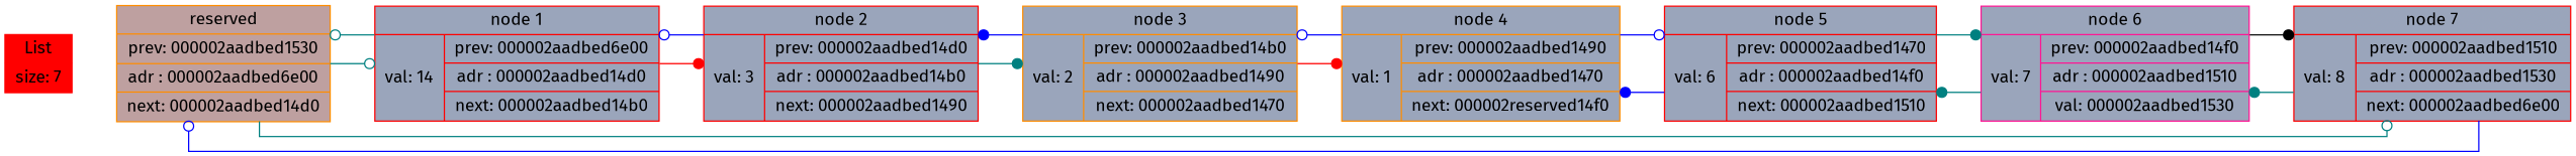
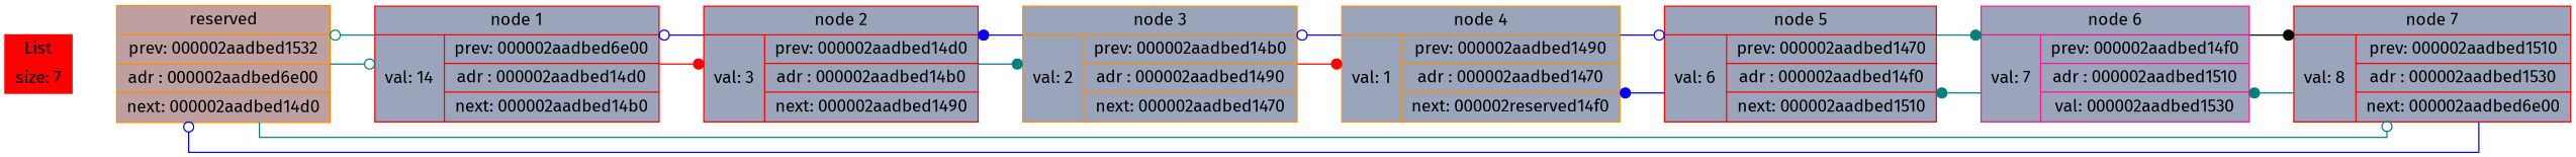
  digraph {
    fontname="Fira Sans"
    rankdir=LR
    splines=ortho
    node [color=red fontname="Fira Sans" shape=record style=filled fillcolor="#9AA5BB"]
    edge [fontname="Fira Sans" arrowhead=dot constraint=false]
    n1 [label="List | size: 7 " fillcolor=""]
-   n2 [color=darkorange fillcolor="#BEA0A0" label="reserved|prev: 000002aadbed1530|adr : 000002aadbed6e00|next: 000002aadbed14d0"]
+   n2 [color=darkorange fillcolor="#BEA0A0" label="reserved|prev: 000002aadbed1532|adr : 000002aadbed6e00|next: 000002aadbed14d0"]
    n3 [label="node 1|{val: 14|{prev: 000002aadbed6e00|adr : 000002aadbed14d0|next: 000002aadbed14b0}}"]
    n4 [label="node 7|{val: 8|{prev: 000002aadbed1510|adr : 000002aadbed1530|next: 000002aadbed6e00}}"]
    n5 [label="node 2|{val: 3|{prev: 000002aadbed14d0|adr : 000002aadbed14b0|next: 000002aadbed1490}}"]
    n6 [color=deeppink label="node 6|{val: 7|{prev: 000002aadbed14f0|adr : 000002aadbed1510|val: 000002aadbed1530}}"]
    n7 [color=darkorange label="node 3|{val: 2|{prev: 000002aadbed14b0|adr : 000002aadbed1490|next: 000002aadbed1470}}"]
    n8 [label="node 5|{val: 6|{prev: 000002aadbed1470|adr : 000002aadbed14f0|next: 000002aadbed1510}}"]
    n9 [color=darkorange label="node 4|{val: 1|{prev: 000002aadbed1490|adr : 000002aadbed1470|next: 000002reserved14f0}}"]
    n1 -> n2 [style=invis weight=100 arrowhead="" constraint=""]
    n2 -> n3 [style=invis weight=100 arrowhead="" constraint=""]
    n2 -> n3 [arrowhead=odot color=teal]
    n2 -> n4 [arrowhead=odot color=teal]
    n3 -> n2 [arrowhead=odot color=teal]
    n3 -> n5 [style=invis weight=100 arrowhead="" constraint=""]
    n3 -> n5 [color=red]
    n4 -> n2 [arrowhead=odot color=blue]
    n4 -> n6 [color=teal]
    n5 -> n3 [arrowhead=odot color=blue]
    n5 -> n7 [style=invis weight=100 arrowhead="" constraint=""]
    n5 -> n7 [color=teal]
    n6 -> n4 [style=invis weight=100 arrowhead="" constraint=""]
    n6 -> n4 [color=black]
    n6 -> n8 [color=teal]
    n7 -> n5 [color=blue]
    n7 -> n9 [style=invis weight=100 arrowhead="" constraint=""]
    n7 -> n9 [color=red]
    n8 -> n6 [style=invis weight=100 arrowhead="" constraint=""]
    n8 -> n6 [color=teal]
    n8 -> n9 [color=blue]
    n9 -> n7 [arrowhead=odot color=blue]
    n9 -> n8 [style=invis weight=100 arrowhead="" constraint=""]
    n9 -> n8 [arrowhead=odot color=blue]
  }
